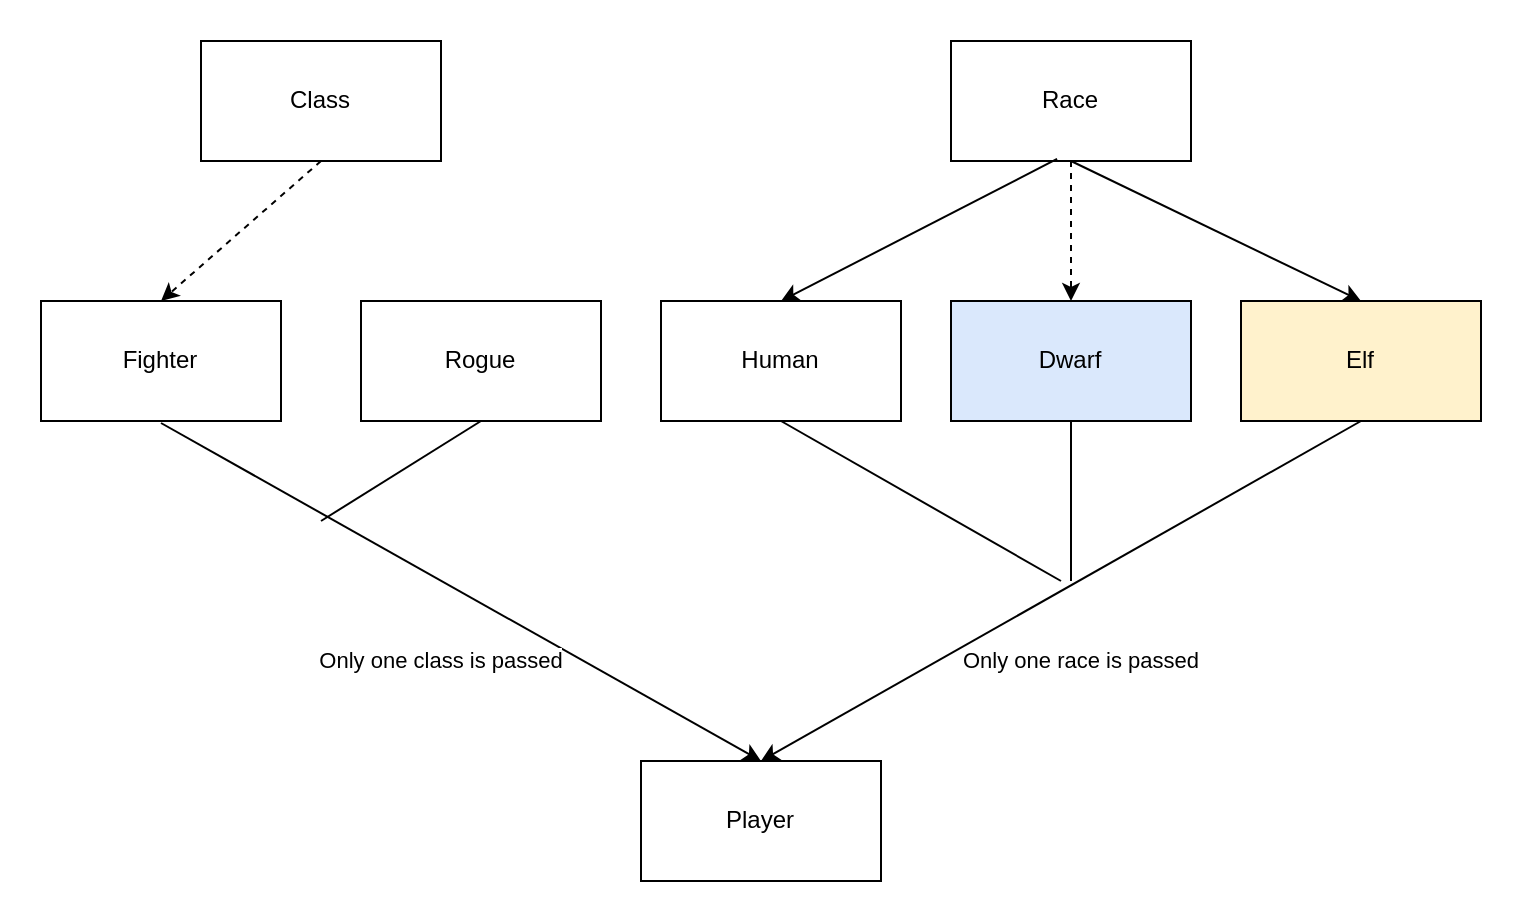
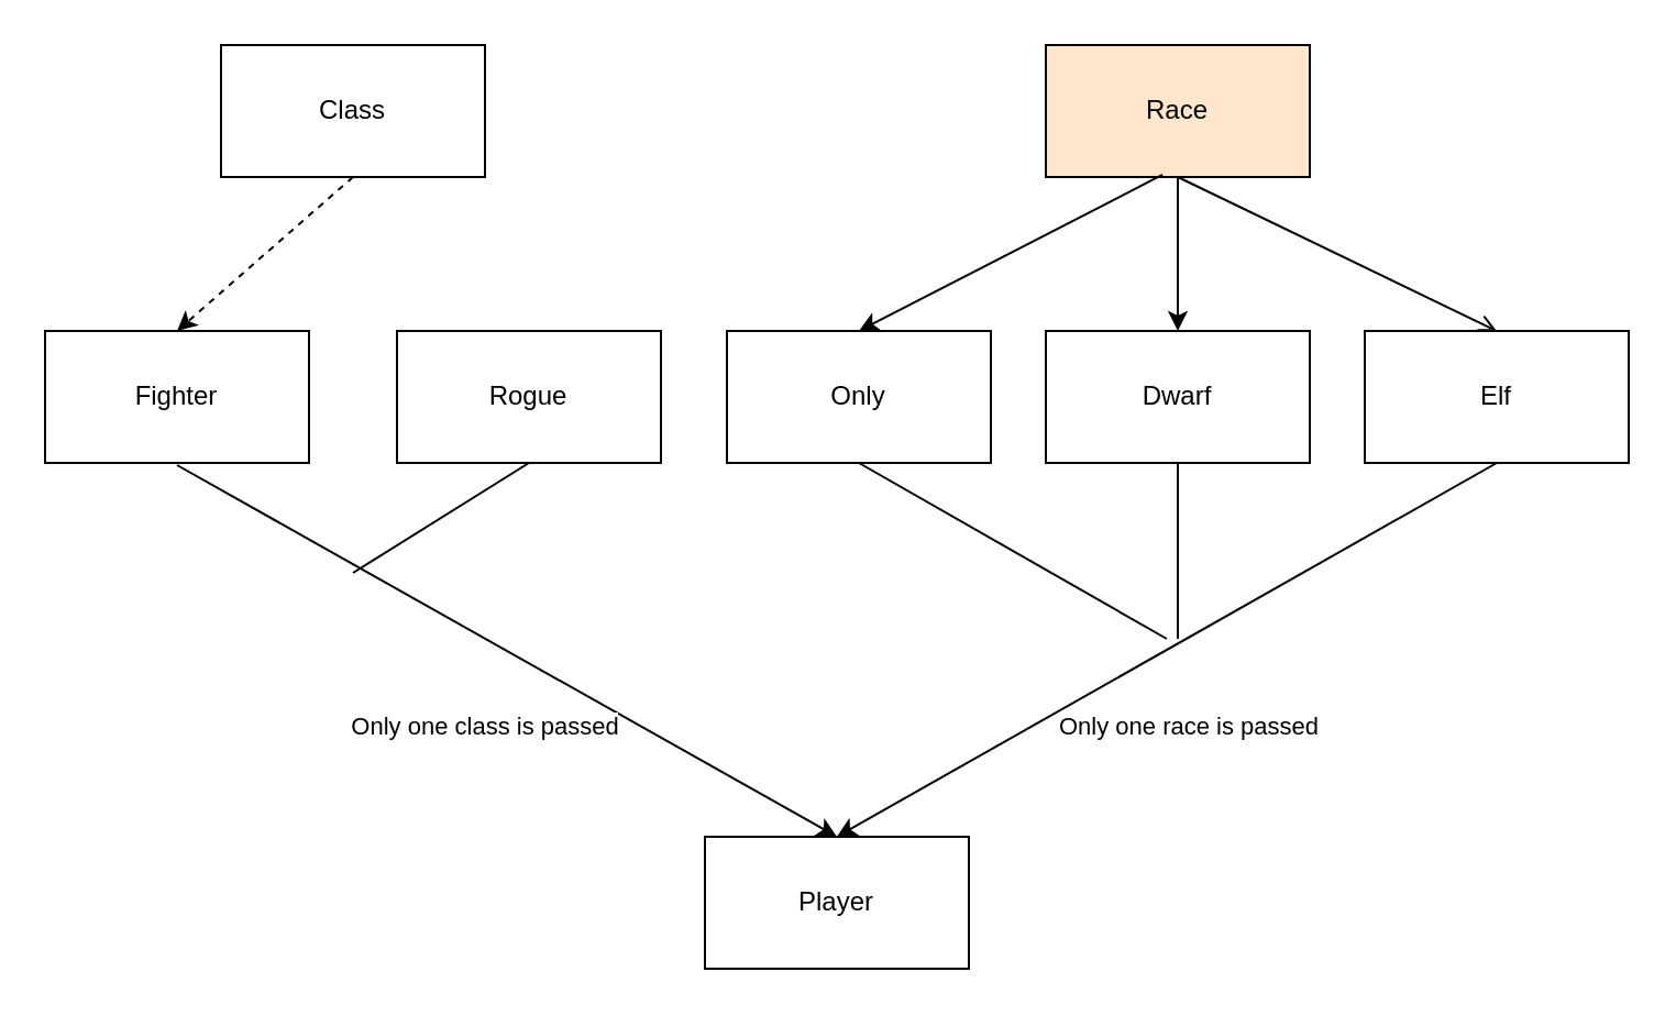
  <mxCell id="0" />
  <mxCell id="1" parent="0" />
  <mxCell id="2" value="Class" style="rounded=0;whiteSpace=wrap;html=1;" vertex="1" parent="1"><mxGeometry x="100" y="20" width="120" height="60" as="geometry" /></mxCell>
- <mxCell id="3" value="Race" style="rounded=0;whiteSpace=wrap;html=1;" vertex="1" parent="1"><mxGeometry x="475" y="20" width="120" height="60" as="geometry" /></mxCell>
- <mxCell id="4" value="Elf" style="rounded=0;whiteSpace=wrap;html=1;fillColor=#fff2cc;" vertex="1" parent="1"><mxGeometry x="620" y="150" width="120" height="60" as="geometry" /></mxCell>
- <mxCell id="5" value="Human" style="rounded=0;whiteSpace=wrap;html=1;" vertex="1" parent="1"><mxGeometry x="330" y="150" width="120" height="60" as="geometry" /></mxCell>
- <mxCell id="6" value="Dwarf" style="rounded=0;whiteSpace=wrap;html=1;fillColor=#dae8fc;" vertex="1" parent="1"><mxGeometry x="475" y="150" width="120" height="60" as="geometry" /></mxCell>
+ <mxCell id="3" value="Race" style="rounded=0;whiteSpace=wrap;html=1;fillColor=#ffe6cc;" vertex="1" parent="1"><mxGeometry x="475" y="20" width="120" height="60" as="geometry" /></mxCell>
+ <mxCell id="4" value="Elf" style="rounded=0;whiteSpace=wrap;html=1;" vertex="1" parent="1"><mxGeometry x="620" y="150" width="120" height="60" as="geometry" /></mxCell>
+ <mxCell id="5" value="Only" style="rounded=0;whiteSpace=wrap;html=1;" vertex="1" parent="1"><mxGeometry x="330" y="150" width="120" height="60" as="geometry" /></mxCell>
+ <mxCell id="6" value="Dwarf" style="rounded=0;whiteSpace=wrap;html=1;" vertex="1" parent="1"><mxGeometry x="475" y="150" width="120" height="60" as="geometry" /></mxCell>
  <mxCell id="7" value="Fighter" style="rounded=0;whiteSpace=wrap;html=1;" vertex="1" parent="1"><mxGeometry x="20" y="150" width="120" height="60" as="geometry" /></mxCell>
  <mxCell id="8" value="Rogue" style="rounded=0;whiteSpace=wrap;html=1;" vertex="1" parent="1"><mxGeometry x="180" y="150" width="120" height="60" as="geometry" /></mxCell>
  <mxCell id="9" value="Player" style="rounded=0;whiteSpace=wrap;html=1;" vertex="1" parent="1"><mxGeometry x="320" y="380" width="120" height="60" as="geometry" /></mxCell>
  <mxCell id="10" value="" style="endArrow=classic;html=1;strokeColor=#000000;exitX=0.5;exitY=1;exitDx=0;exitDy=0;entryX=0.5;entryY=0;entryDx=0;entryDy=0;dashed=1;" edge="1" parent="1" source="2" target="7"><mxGeometry width="50" height="50" relative="1" as="geometry"><mxPoint x="100" y="100" as="sourcePoint" /><mxPoint x="180" y="170" as="targetPoint" /></mxGeometry></mxCell>
  <mxCell id="11" value="" style="endArrow=classic;html=1;strokeColor=#000000;exitX=0.442;exitY=0.983;exitDx=0;exitDy=0;exitPerimeter=0;entryX=0.5;entryY=0;entryDx=0;entryDy=0;" edge="1" parent="1" source="3" target="5"><mxGeometry width="50" height="50" relative="1" as="geometry"><mxPoint x="370" y="130" as="sourcePoint" /><mxPoint x="420" y="80" as="targetPoint" /></mxGeometry></mxCell>
- <mxCell id="12" value="" style="endArrow=classic;html=1;strokeColor=#000000;exitX=0.5;exitY=1;exitDx=0;exitDy=0;entryX=0.5;entryY=0;entryDx=0;entryDy=0;dashed=1;" edge="1" parent="1" source="3" target="6"><mxGeometry width="50" height="50" relative="1" as="geometry"><mxPoint x="475" y="150" as="sourcePoint" /><mxPoint x="525" y="100" as="targetPoint" /></mxGeometry></mxCell>
- <mxCell id="13" value="" style="endArrow=classic;html=1;strokeColor=#000000;entryX=0.5;entryY=0;entryDx=0;entryDy=0;exitX=0.5;exitY=1;exitDx=0;exitDy=0;" edge="1" parent="1" source="3" target="4"><mxGeometry width="50" height="50" relative="1" as="geometry"><mxPoint x="570" y="140" as="sourcePoint" /><mxPoint x="620" y="90" as="targetPoint" /></mxGeometry></mxCell>
+ <mxCell id="12" value="" style="endArrow=classic;html=1;strokeColor=#000000;exitX=0.5;exitY=1;exitDx=0;exitDy=0;entryX=0.5;entryY=0;entryDx=0;entryDy=0;" edge="1" parent="1" source="3" target="6"><mxGeometry width="50" height="50" relative="1" as="geometry"><mxPoint x="475" y="150" as="sourcePoint" /><mxPoint x="525" y="100" as="targetPoint" /></mxGeometry></mxCell>
+ <mxCell id="13" value="" style="endArrow=open;html=1;strokeColor=#000000;entryX=0.5;entryY=0;entryDx=0;entryDy=0;exitX=0.5;exitY=1;exitDx=0;exitDy=0;" edge="1" parent="1" source="3" target="4"><mxGeometry width="50" height="50" relative="1" as="geometry"><mxPoint x="570" y="140" as="sourcePoint" /><mxPoint x="620" y="90" as="targetPoint" /></mxGeometry></mxCell>
  <mxCell id="14" value="Only one class is passed" style="endArrow=classic;html=1;strokeColor=#000000;entryX=0.5;entryY=0;entryDx=0;entryDy=0;" edge="1" parent="1" target="9"><mxGeometry x="0.048" y="-35" width="50" height="50" relative="1" as="geometry"><mxPoint x="80" y="211" as="sourcePoint" /><mxPoint x="250" y="320" as="targetPoint" /><mxPoint as="offset" /></mxGeometry></mxCell>
  <mxCell id="15" value="" style="endArrow=none;html=1;strokeColor=#000000;entryX=0.5;entryY=1;entryDx=0;entryDy=0;" edge="1" parent="1" target="8"><mxGeometry width="50" height="50" relative="1" as="geometry"><mxPoint x="160" y="260" as="sourcePoint" /><mxPoint x="330" y="270" as="targetPoint" /></mxGeometry></mxCell>
  <mxCell id="16" value="Only one race is passed" style="endArrow=classic;html=1;strokeColor=#000000;exitX=0.5;exitY=1;exitDx=0;exitDy=0;" edge="1" parent="1" source="4"><mxGeometry x="0.05" y="35" width="50" height="50" relative="1" as="geometry"><mxPoint x="540" y="360" as="sourcePoint" /><mxPoint x="380" y="380" as="targetPoint" /><mxPoint as="offset" /></mxGeometry></mxCell>
  <mxCell id="17" value="" style="endArrow=none;html=1;strokeColor=#000000;entryX=0.5;entryY=1;entryDx=0;entryDy=0;" edge="1" parent="1" target="5"><mxGeometry width="50" height="50" relative="1" as="geometry"><mxPoint x="530" y="290" as="sourcePoint" /><mxPoint x="430" y="330" as="targetPoint" /></mxGeometry></mxCell>
  <mxCell id="18" value="" style="endArrow=none;html=1;strokeColor=#000000;entryX=0.5;entryY=1;entryDx=0;entryDy=0;" edge="1" parent="1" target="6"><mxGeometry width="50" height="50" relative="1" as="geometry"><mxPoint x="535" y="290" as="sourcePoint" /><mxPoint x="510" y="260" as="targetPoint" /></mxGeometry></mxCell>
